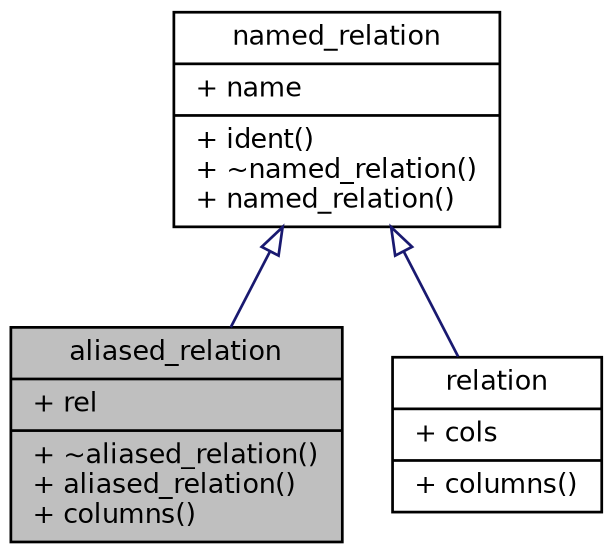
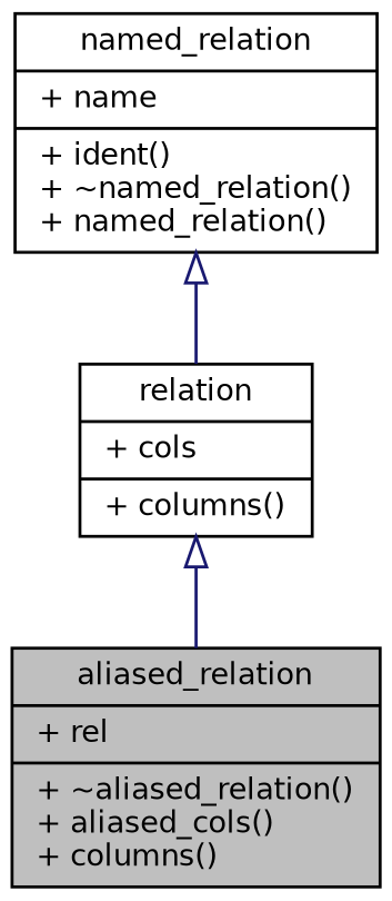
  digraph {
    node [color=black fillcolor=white fontname=Helvetica fontsize=10 shape=record style=filled]
    edge [arrowtail=onormal color=midnightblue dir=back fontname=Helvetica fontsize=10 labelfontname=Helvetica labelfontsize=10 style=solid]
-   n1 [fillcolor=grey75 fontcolor=black height=0.2 label="{aliased_relation\n|+ rel\l|+ ~aliased_relation()\l+ aliased_relation()\l+ columns()\l}" width=0.4]
+   n1 [fillcolor=grey75 fontcolor=black height=0.2 label="{aliased_relation\n|+ rel\l|+ ~aliased_relation()\l+ aliased_cols()\l+ columns()\l}" width=0.4]
    n2 [height=0.2 label="{named_relation\n|+ name\l|+ ident()\l+ ~named_relation()\l+ named_relation()\l}" width=0.4]
    n3 [height=0.2 label="{relation\n|+ cols\l|+ columns()\l}" width=0.4]
-   n2 -> n1
+   n3 -> n1
    n2 -> n3
  }
